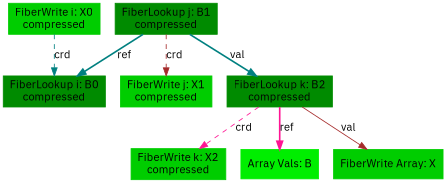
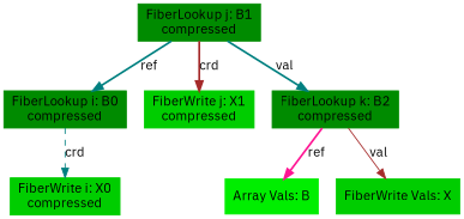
  digraph {
    fontname="IBM Plex Sans"
    node [color=green3 fontname="IBM Plex Sans" format=compressed shape=box style=filled tensor=B type=fiberwrite]
    edge [color=teal fontname="IBM Plex Sans" style=dashed type=crd]
    n1 [color=green4 index=i label="FiberLookup i: B0\ncompressed" root=true src=true type=fiberlookup]
    n2 [crdsize=B0_dim index=i label="FiberWrite i: X0\ncompressed" segsize=2 sink=true tensor=X]
    n3 [color=green4 index=j label="FiberLookup j: B1\ncompressed" root=false src=true type=fiberlookup]
    n4 [crdsize="B0_dim*B1_dim" index=j label="FiberWrite j: X1\ncompressed" segsize="B0_dim+1" sink=true tensor=X]
    n5 [color=green4 index=k label="FiberLookup k: B2\ncompressed" root=false src=true type=fiberlookup]
-   n6 [crdsize="B0_dim*B1_dim*B2_dim" index=k label="FiberWrite k: X2\ncompressed" segsize="B0_dim*B1_dim+1" sink=true tensor=X]
    n7 [color=green2 label="Array Vals: B" type=arrayvals format=""]
-   n8 [label="FiberWrite Array: X" sink=true tensor=X format=""]
-   n2 -> n1 [label=crd]
+   n8 [label="FiberWrite Vals: X" sink=true tensor=X format=""]
+   n1 -> n2 [label=crd]
    n3 -> n1 [label=ref style=bold type=ref]
-   n3 -> n4 [color=brown label=crd]
+   n3 -> n4 [color=brown label=crd style=bold]
    n3 -> n5 [label=val style=bold type=ref]
-   n5 -> n6 [color=deeppink label=crd]
    n5 -> n7 [color=deeppink label=ref style=bold type=ref]
    n5 -> n8 [color=brown label=val type=val style=""]
  }
